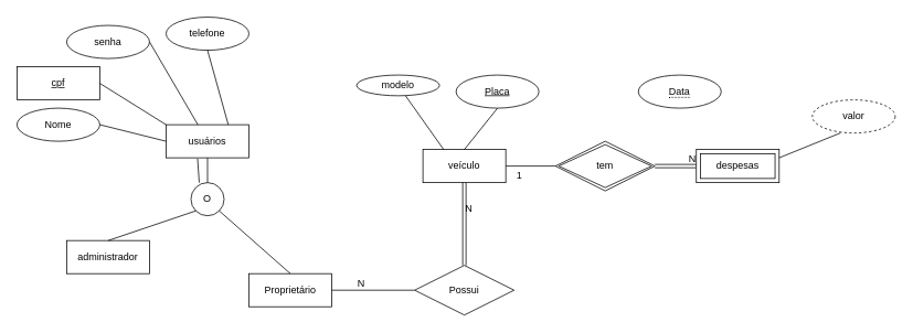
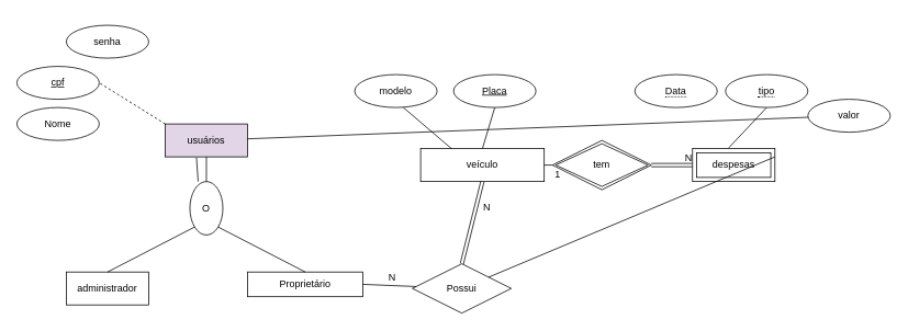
  <mxCell id="0" />
  <mxCell id="1" parent="0" />
- <mxCell id="2" value="usuários" style="whiteSpace=wrap;html=1;align=center;" parent="1" vertex="1"><mxGeometry x="200" y="150" width="100" height="40" as="geometry" /></mxCell>
- <mxCell id="3" value="cpf" style="whiteSpace=wrap;html=1;align=center;fontStyle=4;rounded=0;" parent="1" vertex="1"><mxGeometry x="20" y="80" width="100" height="40" as="geometry" /></mxCell>
- <mxCell id="4" value="" style="endArrow=none;html=1;rounded=0;entryX=1;entryY=0.5;entryDx=0;entryDy=0;exitX=0;exitY=0;exitDx=0;exitDy=0;" parent="1" source="2" target="3" edge="1"><mxGeometry relative="1" as="geometry"><mxPoint x="200" y="128" as="sourcePoint" /><mxPoint x="370" y="100" as="targetPoint" /></mxGeometry></mxCell>
- <mxCell id="5" value="" style="endArrow=none;html=1;rounded=0;entryX=1;entryY=0.5;entryDx=0;entryDy=0;" parent="1" source="2" target="7" edge="1"><mxGeometry relative="1" as="geometry"><mxPoint x="250" y="130" as="sourcePoint" /><mxPoint x="310" y="90" as="targetPoint" /></mxGeometry></mxCell>
+ <mxCell id="2" value="usuários" style="whiteSpace=wrap;html=1;align=center;fillColor=#e1d5e7;" parent="1" vertex="1"><mxGeometry x="200" y="150" width="100" height="40" as="geometry" /></mxCell>
+ <mxCell id="3" value="cpf" style="ellipse;whiteSpace=wrap;html=1;align=center;fontStyle=4;" parent="1" vertex="1"><mxGeometry x="20" y="80" width="100" height="40" as="geometry" /></mxCell>
+ <mxCell id="4" value="" style="endArrow=none;html=1;rounded=0;entryX=1;entryY=0.5;entryDx=0;entryDy=0;exitX=0;exitY=0;exitDx=0;exitDy=0;dashed=1;" parent="1" source="2" target="3" edge="1"><mxGeometry relative="1" as="geometry"><mxPoint x="200" y="128" as="sourcePoint" /><mxPoint x="370" y="100" as="targetPoint" /></mxGeometry></mxCell>
+ <mxCell id="5" value="" style="endArrow=none;html=1;rounded=0;" parent="1" source="2" target="37" edge="1"><mxGeometry relative="1" as="geometry"><mxPoint x="250" y="130" as="sourcePoint" /><mxPoint x="310" y="90" as="targetPoint" /></mxGeometry></mxCell>
  <mxCell id="6" value="Nome" style="ellipse;whiteSpace=wrap;html=1;align=center;" parent="1" vertex="1"><mxGeometry x="20" y="130" width="100" height="40" as="geometry" /></mxCell>
  <mxCell id="7" value="senha" style="ellipse;whiteSpace=wrap;html=1;align=center;" parent="1" vertex="1"><mxGeometry x="80" y="30" width="100" height="40" as="geometry" /></mxCell>
- <mxCell id="8" value="" style="endArrow=none;html=1;rounded=0;exitX=1;exitY=0.5;exitDx=0;exitDy=0;entryX=0;entryY=0.5;entryDx=0;entryDy=0;" parent="1" source="6" target="2" edge="1"><mxGeometry relative="1" as="geometry"><mxPoint x="270" y="300" as="sourcePoint" /><mxPoint x="430" y="300" as="targetPoint" /></mxGeometry></mxCell>
- <mxCell id="9" value="telefone" style="ellipse;whiteSpace=wrap;html=1;align=center;" parent="1" vertex="1"><mxGeometry x="200" y="20" width="100" height="40" as="geometry" /></mxCell>
- <mxCell id="10" value="" style="endArrow=none;html=1;rounded=0;exitX=0.75;exitY=0;exitDx=0;exitDy=0;entryX=0.5;entryY=1;entryDx=0;entryDy=0;" parent="1" source="2" target="9" edge="1"><mxGeometry relative="1" as="geometry"><mxPoint x="280" y="310" as="sourcePoint" /><mxPoint x="440" y="310" as="targetPoint" /></mxGeometry></mxCell>
- <mxCell id="11" value="O" style="ellipse;whiteSpace=wrap;html=1;align=center;" parent="1" vertex="1"><mxGeometry x="230" y="220" width="40" height="40" as="geometry" /></mxCell>
+ <mxCell id="11" value="O" style="ellipse;whiteSpace=wrap;html=1;align=center;" parent="1" vertex="1"><mxGeometry x="230" y="220" width="40" height="65" as="geometry" /></mxCell>
  <mxCell id="12" value="" style="endArrow=none;html=1;rounded=0;exitX=0.38;exitY=1.025;exitDx=0;exitDy=0;exitPerimeter=0;entryX=0.25;entryY=0;entryDx=0;entryDy=0;entryPerimeter=0;" parent="1" source="2" target="11" edge="1"><mxGeometry relative="1" as="geometry"><mxPoint x="290" y="320" as="sourcePoint" /><mxPoint x="450" y="320" as="targetPoint" /></mxGeometry></mxCell>
  <mxCell id="13" value="" style="endArrow=none;html=1;rounded=0;exitX=0.5;exitY=1;exitDx=0;exitDy=0;entryX=0.5;entryY=0;entryDx=0;entryDy=0;" parent="1" source="2" target="11" edge="1"><mxGeometry relative="1" as="geometry"><mxPoint x="300" y="330" as="sourcePoint" /><mxPoint x="460" y="330" as="targetPoint" /></mxGeometry></mxCell>
- <mxCell id="14" value="administrador" style="whiteSpace=wrap;html=1;align=center;" parent="1" vertex="1"><mxGeometry x="80" y="290" width="100" height="40" as="geometry" /></mxCell>
+ <mxCell id="14" value="administrador" style="whiteSpace=wrap;html=1;align=center;" parent="1" vertex="1"><mxGeometry x="80" y="330" width="100" height="40" as="geometry" /></mxCell>
  <mxCell id="15" value="" style="endArrow=none;html=1;rounded=0;exitX=0.5;exitY=0;exitDx=0;exitDy=0;entryX=0;entryY=1;entryDx=0;entryDy=0;" parent="1" source="14" target="11" edge="1"><mxGeometry relative="1" as="geometry"><mxPoint x="310" y="340" as="sourcePoint" /><mxPoint x="470" y="340" as="targetPoint" /></mxGeometry></mxCell>
- <mxCell id="16" value="Proprietário" style="whiteSpace=wrap;html=1;align=center;" parent="1" vertex="1"><mxGeometry x="300" y="330" width="100" height="40" as="geometry" /></mxCell>
+ <mxCell id="16" value="Proprietário" style="whiteSpace=wrap;html=1;align=center;" parent="1" vertex="1"><mxGeometry x="300" y="330" width="140" height="30" as="geometry" /></mxCell>
  <mxCell id="17" value="" style="endArrow=none;html=1;rounded=0;exitX=1;exitY=1;exitDx=0;exitDy=0;entryX=0.5;entryY=0;entryDx=0;entryDy=0;" parent="1" source="11" target="16" edge="1"><mxGeometry relative="1" as="geometry"><mxPoint x="320" y="350" as="sourcePoint" /><mxPoint x="480" y="350" as="targetPoint" /></mxGeometry></mxCell>
- <mxCell id="18" value="veículo" style="whiteSpace=wrap;html=1;align=center;" parent="1" vertex="1"><mxGeometry x="510" y="180" width="100" height="40" as="geometry" /></mxCell>
- <mxCell id="19" value="modelo" style="ellipse;whiteSpace=wrap;html=1;align=center;" parent="1" vertex="1"><mxGeometry x="430" y="90" width="100" height="25" as="geometry" /></mxCell>
+ <mxCell id="18" value="veículo" style="whiteSpace=wrap;html=1;align=center;" parent="1" vertex="1"><mxGeometry x="510" y="180" width="150" height="40" as="geometry" /></mxCell>
+ <mxCell id="19" value="modelo" style="ellipse;whiteSpace=wrap;html=1;align=center;" parent="1" vertex="1"><mxGeometry x="430" y="90" width="100" height="40" as="geometry" /></mxCell>
  <mxCell id="20" value="" style="endArrow=none;html=1;rounded=0;entryX=0.25;entryY=0;entryDx=0;entryDy=0;exitX=0.59;exitY=1;exitDx=0;exitDy=0;exitPerimeter=0;" parent="1" source="19" target="18" edge="1"><mxGeometry relative="1" as="geometry"><mxPoint x="498" y="172" as="sourcePoint" /><mxPoint x="710" y="150" as="targetPoint" /></mxGeometry></mxCell>
  <mxCell id="21" value="" style="endArrow=none;html=1;rounded=0;exitX=0.5;exitY=0;exitDx=0;exitDy=0;entryX=0.5;entryY=1;entryDx=0;entryDy=0;" parent="1" source="18" target="22" edge="1"><mxGeometry relative="1" as="geometry"><mxPoint x="590" y="220" as="sourcePoint" /><mxPoint x="630" y="170" as="targetPoint" /></mxGeometry></mxCell>
  <mxCell id="22" value="Placa" style="ellipse;whiteSpace=wrap;html=1;align=center;fontStyle=4;" parent="1" vertex="1"><mxGeometry x="550" y="90" width="100" height="40" as="geometry" /></mxCell>
  <mxCell id="23" value="Possui" style="shape=rhombus;perimeter=rhombusPerimeter;whiteSpace=wrap;html=1;align=center;" parent="1" vertex="1"><mxGeometry x="500" y="320" width="120" height="60" as="geometry" /></mxCell>
  <mxCell id="24" value="" style="shape=link;html=1;rounded=0;exitX=0.5;exitY=0;exitDx=0;exitDy=0;entryX=0.5;entryY=1;entryDx=0;entryDy=0;" parent="1" source="23" target="18" edge="1"><mxGeometry relative="1" as="geometry"><mxPoint x="570" y="330" as="sourcePoint" /><mxPoint x="710" y="300" as="targetPoint" /></mxGeometry></mxCell>
  <mxCell id="25" value="N" style="resizable=0;html=1;align=right;verticalAlign=bottom;" parent="24" connectable="0" vertex="1"><mxGeometry x="1" relative="1" as="geometry"><mxPoint x="10" y="40" as="offset" /></mxGeometry></mxCell>
  <mxCell id="26" value="" style="endArrow=none;html=1;rounded=0;entryX=1;entryY=0.5;entryDx=0;entryDy=0;" parent="1" source="23" target="16" edge="1"><mxGeometry relative="1" as="geometry"><mxPoint x="350" y="270" as="sourcePoint" /><mxPoint x="430" y="430" as="targetPoint" /></mxGeometry></mxCell>
  <mxCell id="27" value="N" style="resizable=0;html=1;align=right;verticalAlign=bottom;" parent="26" connectable="0" vertex="1"><mxGeometry x="1" relative="1" as="geometry"><mxPoint x="40" as="offset" /></mxGeometry></mxCell>
  <mxCell id="28" value="tem" style="shape=rhombus;double=1;perimeter=rhombusPerimeter;whiteSpace=wrap;html=1;align=center;" parent="1" vertex="1"><mxGeometry x="670" y="170" width="120" height="60" as="geometry" /></mxCell>
  <mxCell id="29" value="" style="endArrow=none;html=1;rounded=0;exitX=0;exitY=0.5;exitDx=0;exitDy=0;entryX=1;entryY=0.5;entryDx=0;entryDy=0;" parent="1" source="28" target="18" edge="1"><mxGeometry relative="1" as="geometry"><mxPoint x="710" y="205" as="sourcePoint" /><mxPoint x="640" y="195" as="targetPoint" /></mxGeometry></mxCell>
  <mxCell id="30" value="1" style="resizable=0;html=1;align=right;verticalAlign=bottom;" parent="29" connectable="0" vertex="1"><mxGeometry x="1" relative="1" as="geometry"><mxPoint x="19.88" y="20.01" as="offset" /></mxGeometry></mxCell>
  <mxCell id="31" value="" style="shape=link;html=1;rounded=0;exitX=1;exitY=0.5;exitDx=0;exitDy=0;entryX=0;entryY=0.5;entryDx=0;entryDy=0;" parent="1" source="28" target="33" edge="1"><mxGeometry relative="1" as="geometry"><mxPoint x="740" y="270" as="sourcePoint" /><mxPoint x="980" y="190" as="targetPoint" /></mxGeometry></mxCell>
  <mxCell id="32" value="N" style="resizable=0;html=1;align=right;verticalAlign=bottom;" parent="31" connectable="0" vertex="1"><mxGeometry x="1" relative="1" as="geometry" /></mxCell>
  <mxCell id="33" value="despesas" style="shape=ext;margin=3;double=1;whiteSpace=wrap;html=1;align=center;" parent="1" vertex="1"><mxGeometry x="840" y="180" width="100" height="40" as="geometry" /></mxCell>
  <mxCell id="34" value="&lt;span style=&quot;border-bottom: 1px dotted&quot;&gt;Data&lt;/span&gt;" style="ellipse;whiteSpace=wrap;html=1;align=center;" parent="1" vertex="1"><mxGeometry x="770" y="90" width="100" height="40" as="geometry" /></mxCell>
- <mxCell id="37" value="valor" style="ellipse;whiteSpace=wrap;html=1;align=center;dashed=1;" parent="1" vertex="1"><mxGeometry x="980" y="120" width="100" height="40" as="geometry" /></mxCell>
- <mxCell id="38" value="" style="endArrow=none;html=1;rounded=0;entryX=0.34;entryY=1;entryDx=0;entryDy=0;entryPerimeter=0;exitX=1;exitY=0.25;exitDx=0;exitDy=0;" parent="1" source="33" target="37" edge="1"><mxGeometry relative="1" as="geometry"><mxPoint x="690" y="270" as="sourcePoint" /><mxPoint x="850" y="270" as="targetPoint" /></mxGeometry></mxCell>
+ <mxCell id="35" value="&lt;span style=&quot;border-bottom: 1px dotted&quot;&gt;tipo&lt;/span&gt;" style="ellipse;whiteSpace=wrap;html=1;align=center;" parent="1" vertex="1"><mxGeometry x="880" y="90" width="100" height="40" as="geometry" /></mxCell>
+ <mxCell id="36" value="" style="endArrow=none;html=1;rounded=0;entryX=0.5;entryY=1;entryDx=0;entryDy=0;exitX=0.44;exitY=-0.025;exitDx=0;exitDy=0;exitPerimeter=0;" parent="1" source="33" target="35" edge="1"><mxGeometry relative="1" as="geometry"><mxPoint x="860" y="140" as="sourcePoint" /><mxPoint x="1020" y="140" as="targetPoint" /></mxGeometry></mxCell>
+ <mxCell id="37" value="valor" style="ellipse;whiteSpace=wrap;html=1;align=center;" parent="1" vertex="1"><mxGeometry x="980" y="120" width="100" height="40" as="geometry" /></mxCell>
+ <mxCell id="38" value="" style="endArrow=none;html=1;rounded=0;exitX=1;exitY=0.25;exitDx=0;exitDy=0;" parent="1" source="33" target="23" edge="1"><mxGeometry relative="1" as="geometry"><mxPoint x="690" y="270" as="sourcePoint" /><mxPoint x="850" y="270" as="targetPoint" /></mxGeometry></mxCell>
